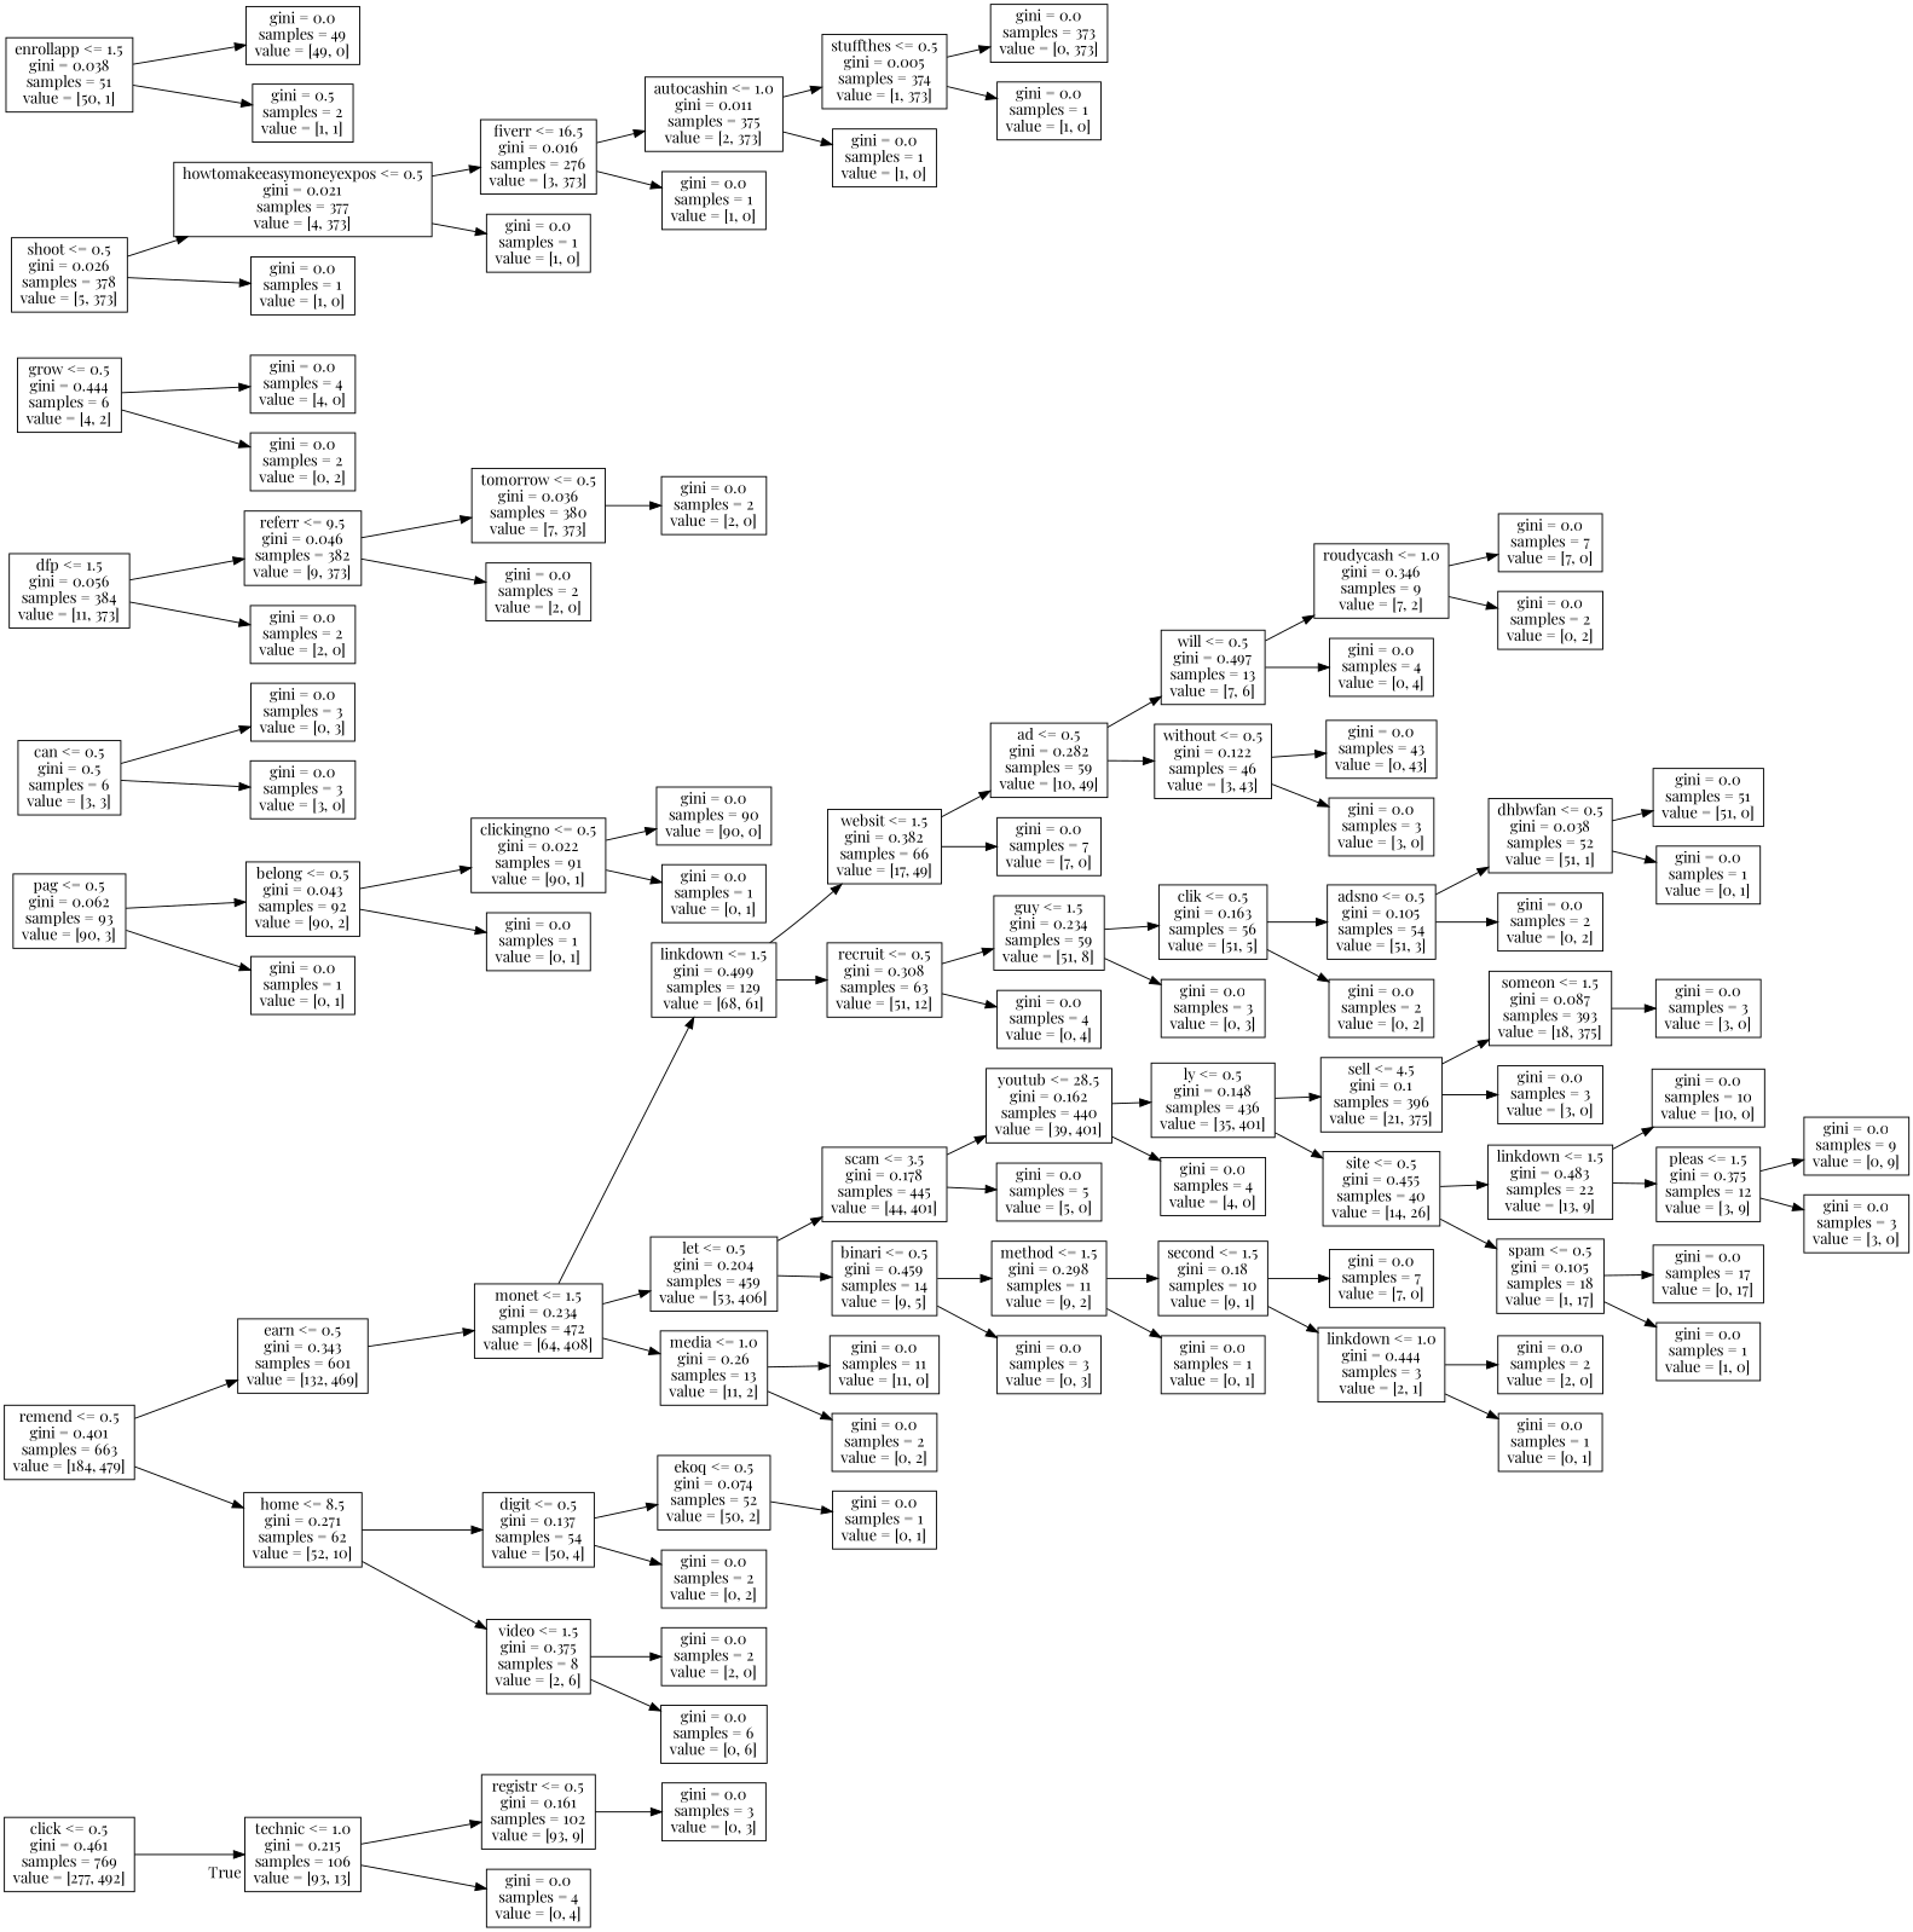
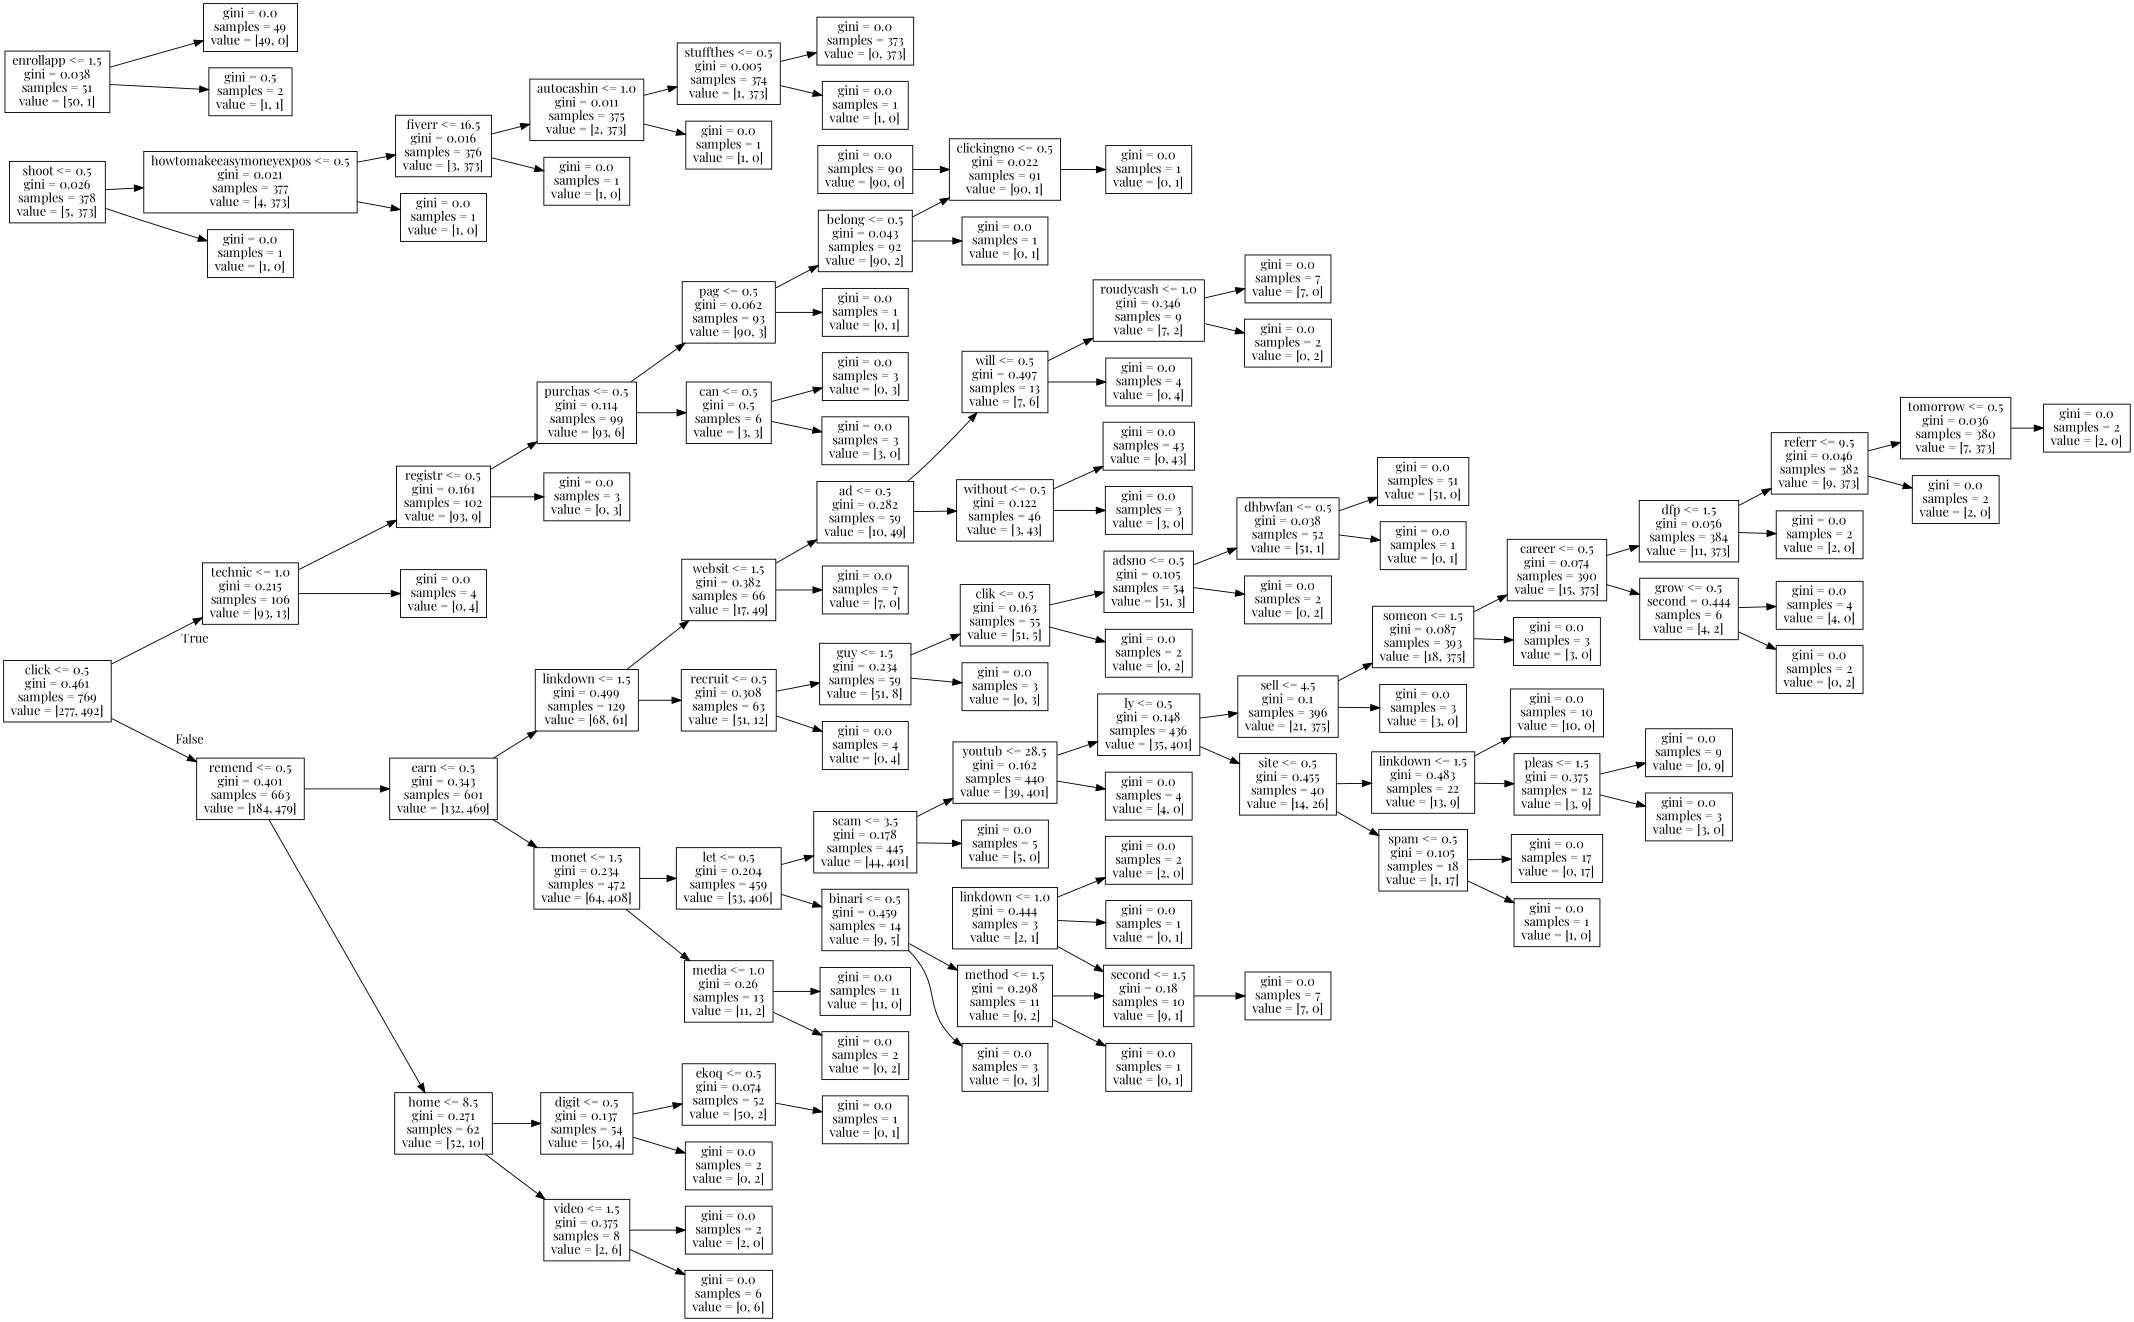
  digraph {
    fontname="Playfair Display"
    rankdir=LR
    node [fontname="Playfair Display" shape=box]
    edge [fontname="Playfair Display"]
    n1 [label="click <= 0.5\ngini = 0.461\nsamples = 769\nvalue = [277, 492]"]
    n2 [label="technic <= 1.0\ngini = 0.215\nsamples = 106\nvalue = [93, 13]"]
    n3 [label="remend <= 0.5\ngini = 0.401\nsamples = 663\nvalue = [184, 479]"]
    n4 [label="registr <= 0.5\ngini = 0.161\nsamples = 102\nvalue = [93, 9]"]
    n5 [label="gini = 0.0\nsamples = 4\nvalue = [0, 4]"]
    n6 [label="earn <= 0.5\ngini = 0.343\nsamples = 601\nvalue = [132, 469]"]
    n7 [label="home <= 8.5\ngini = 0.271\nsamples = 62\nvalue = [52, 10]"]
+   n8 [label="purchas <= 0.5\ngini = 0.114\nsamples = 99\nvalue = [93, 6]"]
    n9 [label="gini = 0.0\nsamples = 3\nvalue = [0, 3]"]
    n10 [label="pag <= 0.5\ngini = 0.062\nsamples = 93\nvalue = [90, 3]"]
    n11 [label="can <= 0.5\ngini = 0.5\nsamples = 6\nvalue = [3, 3]"]
    n12 [label="belong <= 0.5\ngini = 0.043\nsamples = 92\nvalue = [90, 2]"]
    n13 [label="gini = 0.0\nsamples = 1\nvalue = [0, 1]"]
    n14 [label="gini = 0.0\nsamples = 3\nvalue = [0, 3]"]
    n15 [label="gini = 0.0\nsamples = 3\nvalue = [3, 0]"]
    n16 [label="clickingno <= 0.5\ngini = 0.022\nsamples = 91\nvalue = [90, 1]"]
    n17 [label="gini = 0.0\nsamples = 1\nvalue = [0, 1]"]
    n18 [label="gini = 0.0\nsamples = 90\nvalue = [90, 0]"]
    n19 [label="gini = 0.0\nsamples = 1\nvalue = [0, 1]"]
    n20 [label="linkdown <= 1.5\ngini = 0.499\nsamples = 129\nvalue = [68, 61]"]
    n21 [label="monet <= 1.5\ngini = 0.234\nsamples = 472\nvalue = [64, 408]"]
    n22 [label="digit <= 0.5\ngini = 0.137\nsamples = 54\nvalue = [50, 4]"]
    n23 [label="video <= 1.5\ngini = 0.375\nsamples = 8\nvalue = [2, 6]"]
    n24 [label="websit <= 1.5\ngini = 0.382\nsamples = 66\nvalue = [17, 49]"]
    n25 [label="recruit <= 0.5\ngini = 0.308\nsamples = 63\nvalue = [51, 12]"]
    n26 [label="let <= 0.5\ngini = 0.204\nsamples = 459\nvalue = [53, 406]"]
    n27 [label="media <= 1.0\ngini = 0.26\nsamples = 13\nvalue = [11, 2]"]
    n28 [label="ad <= 0.5\ngini = 0.282\nsamples = 59\nvalue = [10, 49]"]
    n29 [label="gini = 0.0\nsamples = 7\nvalue = [7, 0]"]
    n30 [label="guy <= 1.5\ngini = 0.234\nsamples = 59\nvalue = [51, 8]"]
    n31 [label="gini = 0.0\nsamples = 4\nvalue = [0, 4]"]
    n32 [label="will <= 0.5\ngini = 0.497\nsamples = 13\nvalue = [7, 6]"]
    n33 [label="without <= 0.5\ngini = 0.122\nsamples = 46\nvalue = [3, 43]"]
    n34 [label="roudycash <= 1.0\ngini = 0.346\nsamples = 9\nvalue = [7, 2]"]
    n35 [label="gini = 0.0\nsamples = 4\nvalue = [0, 4]"]
    n36 [label="gini = 0.0\nsamples = 43\nvalue = [0, 43]"]
    n37 [label="gini = 0.0\nsamples = 3\nvalue = [3, 0]"]
    n38 [label="gini = 0.0\nsamples = 7\nvalue = [7, 0]"]
    n39 [label="gini = 0.0\nsamples = 2\nvalue = [0, 2]"]
-   n40 [label="clik <= 0.5\ngini = 0.163\nsamples = 56\nvalue = [51, 5]"]
+   n40 [label="clik <= 0.5\ngini = 0.163\nsamples = 55\nvalue = [51, 5]"]
    n41 [label="gini = 0.0\nsamples = 3\nvalue = [0, 3]"]
    n42 [label="adsno <= 0.5\ngini = 0.105\nsamples = 54\nvalue = [51, 3]"]
    n43 [label="gini = 0.0\nsamples = 2\nvalue = [0, 2]"]
    n44 [label="dhbwfan <= 0.5\ngini = 0.038\nsamples = 52\nvalue = [51, 1]"]
    n45 [label="gini = 0.0\nsamples = 2\nvalue = [0, 2]"]
    n46 [label="gini = 0.0\nsamples = 51\nvalue = [51, 0]"]
    n47 [label="gini = 0.0\nsamples = 1\nvalue = [0, 1]"]
    n48 [label="scam <= 3.5\ngini = 0.178\nsamples = 445\nvalue = [44, 401]"]
    n49 [label="binari <= 0.5\ngini = 0.459\nsamples = 14\nvalue = [9, 5]"]
    n50 [label="gini = 0.0\nsamples = 11\nvalue = [11, 0]"]
    n51 [label="gini = 0.0\nsamples = 2\nvalue = [0, 2]"]
    n52 [label="youtub <= 28.5\ngini = 0.162\nsamples = 440\nvalue = [39, 401]"]
    n53 [label="gini = 0.0\nsamples = 5\nvalue = [5, 0]"]
    n54 [label="method <= 1.5\ngini = 0.298\nsamples = 11\nvalue = [9, 2]"]
    n55 [label="gini = 0.0\nsamples = 3\nvalue = [0, 3]"]
    n56 [label="ly <= 0.5\ngini = 0.148\nsamples = 436\nvalue = [35, 401]"]
    n57 [label="gini = 0.0\nsamples = 4\nvalue = [4, 0]"]
    n58 [label="sell <= 4.5\ngini = 0.1\nsamples = 396\nvalue = [21, 375]"]
    n59 [label="site <= 0.5\ngini = 0.455\nsamples = 40\nvalue = [14, 26]"]
    n60 [label="someon <= 1.5\ngini = 0.087\nsamples = 393\nvalue = [18, 375]"]
    n61 [label="gini = 0.0\nsamples = 3\nvalue = [3, 0]"]
    n62 [label="linkdown <= 1.5\ngini = 0.483\nsamples = 22\nvalue = [13, 9]"]
    n63 [label="spam <= 0.5\ngini = 0.105\nsamples = 18\nvalue = [1, 17]"]
+   n64 [label="career <= 0.5\ngini = 0.074\nsamples = 390\nvalue = [15, 375]"]
    n65 [label="gini = 0.0\nsamples = 3\nvalue = [3, 0]"]
    n66 [label="dfp <= 1.5\ngini = 0.056\nsamples = 384\nvalue = [11, 373]"]
-   n67 [label="grow <= 0.5\ngini = 0.444\nsamples = 6\nvalue = [4, 2]"]
+   n67 [label="grow <= 0.5\nsecond = 0.444\nsamples = 6\nvalue = [4, 2]"]
    n68 [label="referr <= 9.5\ngini = 0.046\nsamples = 382\nvalue = [9, 373]"]
    n69 [label="gini = 0.0\nsamples = 2\nvalue = [2, 0]"]
    n70 [label="gini = 0.0\nsamples = 4\nvalue = [4, 0]"]
    n71 [label="gini = 0.0\nsamples = 2\nvalue = [0, 2]"]
    n72 [label="tomorrow <= 0.5\ngini = 0.036\nsamples = 380\nvalue = [7, 373]"]
    n73 [label="gini = 0.0\nsamples = 2\nvalue = [2, 0]"]
    n74 [label="gini = 0.0\nsamples = 2\nvalue = [2, 0]"]
    n75 [label="shoot <= 0.5\ngini = 0.026\nsamples = 378\nvalue = [5, 373]"]
    n76 [label="howtomakeeasymoneyexpos <= 0.5\ngini = 0.021\nsamples = 377\nvalue = [4, 373]"]
    n77 [label="gini = 0.0\nsamples = 1\nvalue = [1, 0]"]
-   n78 [label="fiverr <= 16.5\ngini = 0.016\nsamples = 276\nvalue = [3, 373]"]
+   n78 [label="fiverr <= 16.5\ngini = 0.016\nsamples = 376\nvalue = [3, 373]"]
    n79 [label="gini = 0.0\nsamples = 1\nvalue = [1, 0]"]
    n80 [label="autocashin <= 1.0\ngini = 0.011\nsamples = 375\nvalue = [2, 373]"]
    n81 [label="gini = 0.0\nsamples = 1\nvalue = [1, 0]"]
    n82 [label="stuffthes <= 0.5\ngini = 0.005\nsamples = 374\nvalue = [1, 373]"]
    n83 [label="gini = 0.0\nsamples = 1\nvalue = [1, 0]"]
    n84 [label="gini = 0.0\nsamples = 373\nvalue = [0, 373]"]
    n85 [label="gini = 0.0\nsamples = 1\nvalue = [1, 0]"]
    n86 [label="gini = 0.0\nsamples = 10\nvalue = [10, 0]"]
    n87 [label="pleas <= 1.5\ngini = 0.375\nsamples = 12\nvalue = [3, 9]"]
    n88 [label="gini = 0.0\nsamples = 17\nvalue = [0, 17]"]
    n89 [label="gini = 0.0\nsamples = 1\nvalue = [1, 0]"]
    n90 [label="gini = 0.0\nsamples = 9\nvalue = [0, 9]"]
    n91 [label="gini = 0.0\nsamples = 3\nvalue = [3, 0]"]
    n92 [label="second <= 1.5\ngini = 0.18\nsamples = 10\nvalue = [9, 1]"]
    n93 [label="gini = 0.0\nsamples = 1\nvalue = [0, 1]"]
    n94 [label="gini = 0.0\nsamples = 7\nvalue = [7, 0]"]
    n95 [label="linkdown <= 1.0\ngini = 0.444\nsamples = 3\nvalue = [2, 1]"]
    n96 [label="gini = 0.0\nsamples = 2\nvalue = [2, 0]"]
    n97 [label="gini = 0.0\nsamples = 1\nvalue = [0, 1]"]
    n98 [label="ekoq <= 0.5\ngini = 0.074\nsamples = 52\nvalue = [50, 2]"]
    n99 [label="gini = 0.0\nsamples = 2\nvalue = [0, 2]"]
    n100 [label="gini = 0.0\nsamples = 2\nvalue = [2, 0]"]
    n101 [label="gini = 0.0\nsamples = 6\nvalue = [0, 6]"]
    n102 [label="gini = 0.0\nsamples = 1\nvalue = [0, 1]"]
    n103 [label="enrollapp <= 1.5\ngini = 0.038\nsamples = 51\nvalue = [50, 1]"]
    n104 [label="gini = 0.0\nsamples = 49\nvalue = [49, 0]"]
    n105 [label="gini = 0.5\nsamples = 2\nvalue = [1, 1]"]
    n1 -> n2 [headlabel=True labelangle=45 labeldistance=2.5]
+   n1 -> n3 [headlabel=False labelangle=-45 labeldistance=2.5]
    n2 -> n4
    n2 -> n5
    n3 -> n6
    n3 -> n7
+   n4 -> n8
    n4 -> n9
-   n21 -> n20
+   n6 -> n20
    n6 -> n21
    n7 -> n22
    n7 -> n23
+   n8 -> n10
+   n8 -> n11
    n10 -> n12
    n10 -> n13
    n11 -> n14
    n11 -> n15
    n12 -> n16
    n12 -> n17
-   n16 -> n18
+   n18 -> n16
    n16 -> n19
    n20 -> n24
    n20 -> n25
    n21 -> n26
    n21 -> n27
    n22 -> n98
    n22 -> n99
    n23 -> n100
    n23 -> n101
    n24 -> n28
    n24 -> n29
    n25 -> n30
    n25 -> n31
    n26 -> n48
    n26 -> n49
    n27 -> n50
    n27 -> n51
    n28 -> n32
    n28 -> n33
    n30 -> n40
    n30 -> n41
    n32 -> n34
    n32 -> n35
    n33 -> n36
    n33 -> n37
    n34 -> n38
    n34 -> n39
    n40 -> n42
    n40 -> n43
    n42 -> n44
    n42 -> n45
    n44 -> n46
    n44 -> n47
    n48 -> n52
    n48 -> n53
    n49 -> n54
    n49 -> n55
    n52 -> n56
    n52 -> n57
    n54 -> n92
    n54 -> n93
    n56 -> n58
    n56 -> n59
    n58 -> n60
    n58 -> n61
    n59 -> n62
    n59 -> n63
+   n60 -> n64
    n60 -> n65
    n62 -> n86
    n62 -> n87
    n63 -> n88
    n63 -> n89
+   n64 -> n66
+   n64 -> n67
    n66 -> n68
    n66 -> n69
    n67 -> n70
    n67 -> n71
    n68 -> n72
    n68 -> n73
    n72 -> n74
    n75 -> n76
    n75 -> n77
    n76 -> n78
    n76 -> n79
    n78 -> n80
    n78 -> n81
    n80 -> n82
    n80 -> n83
    n82 -> n84
    n82 -> n85
    n87 -> n90
    n87 -> n91
    n92 -> n94
-   n92 -> n95
+   n95 -> n92
    n95 -> n96
    n95 -> n97
    n98 -> n102
    n103 -> n104
    n103 -> n105
  }
